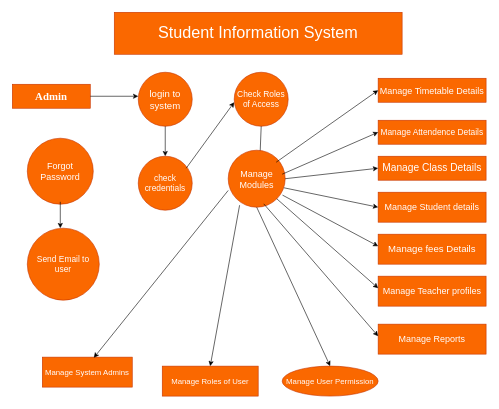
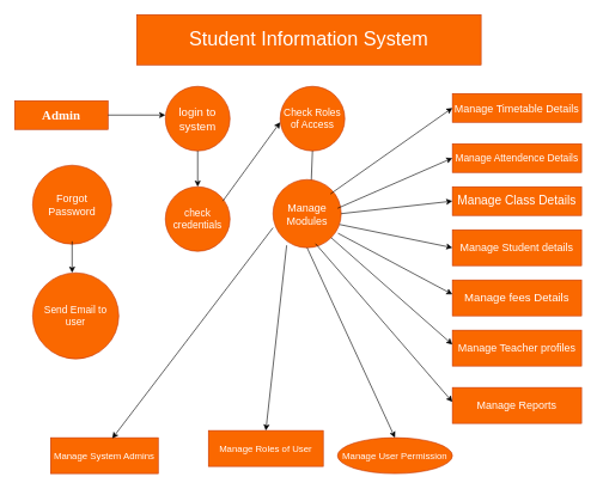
  <mxCell id="0" />
  <mxCell id="1" parent="0" />
  <mxCell id="2" value="&lt;font style=&quot;color: rgb(255, 255, 255);&quot;&gt;Student Information System&lt;/font&gt;" style="rounded=0;whiteSpace=wrap;html=1;fillColor=#fa6800;fontColor=#000000;strokeColor=#C73500;fontSize=27;" vertex="1" parent="1"><mxGeometry x="190" y="20" width="480" height="70" as="geometry" /></mxCell>
  <mxCell id="3" value="&lt;h4&gt;&lt;font style=&quot;color: rgb(255, 255, 255);&quot; face=&quot;Times New Roman&quot;&gt;&lt;span style=&quot;font-size: 18px;&quot;&gt;Admin&lt;/span&gt;&lt;/font&gt;&lt;/h4&gt;" style="rounded=0;whiteSpace=wrap;html=1;fillColor=#fa6800;fontColor=#000000;strokeColor=#C73500;" vertex="1" parent="1"><mxGeometry x="20" y="140" width="130" height="40" as="geometry" /></mxCell>
  <mxCell id="4" value="" style="endArrow=classic;html=1;rounded=0;" edge="1" parent="1"><mxGeometry width="50" height="50" relative="1" as="geometry"><mxPoint x="150" y="160" as="sourcePoint" /><mxPoint x="230" y="160" as="targetPoint" /></mxGeometry></mxCell>
  <mxCell id="5" value="&lt;font style=&quot;font-size: 16px; color: rgb(255, 255, 255);&quot;&gt;login to system&lt;/font&gt;" style="ellipse;whiteSpace=wrap;html=1;aspect=fixed;fillColor=#fa6800;fontColor=#000000;strokeColor=#C73500;" vertex="1" parent="1"><mxGeometry x="230" y="120" width="90" height="90" as="geometry" /></mxCell>
  <mxCell id="6" value="&lt;font style=&quot;font-size: 15px; color: rgb(255, 255, 255);&quot;&gt;Forgot Password&lt;/font&gt;" style="ellipse;whiteSpace=wrap;html=1;aspect=fixed;fillColor=#fa6800;fontColor=#000000;strokeColor=#C73500;" vertex="1" parent="1"><mxGeometry x="45" y="230" width="110" height="110" as="geometry" /></mxCell>
  <mxCell id="7" value="" style="endArrow=classic;html=1;rounded=0;" edge="1" parent="1"><mxGeometry width="50" height="50" relative="1" as="geometry"><mxPoint x="100" y="336" as="sourcePoint" /><mxPoint x="100" y="380" as="targetPoint" /></mxGeometry></mxCell>
  <mxCell id="8" value="&lt;font style=&quot;font-size: 14px; color: rgb(255, 255, 255);&quot;&gt;Send Email to user&lt;/font&gt;" style="ellipse;whiteSpace=wrap;html=1;aspect=fixed;fillColor=#fa6800;fontColor=#000000;strokeColor=#C73500;" vertex="1" parent="1"><mxGeometry x="45" y="380" width="120" height="120" as="geometry" /></mxCell>
  <mxCell id="9" value="" style="endArrow=classic;html=1;rounded=0;exitX=0.5;exitY=1;exitDx=0;exitDy=0;entryX=0.5;entryY=0;entryDx=0;entryDy=0;" edge="1" parent="1" source="5" target="10"><mxGeometry width="50" height="50" relative="1" as="geometry"><mxPoint x="250" y="250" as="sourcePoint" /><mxPoint x="270" y="260" as="targetPoint" /></mxGeometry></mxCell>
  <mxCell id="10" value="&lt;font style=&quot;font-size: 14px; color: rgb(255, 255, 255);&quot;&gt;check&lt;/font&gt;&lt;div&gt;&lt;font style=&quot;font-size: 14px; color: rgb(255, 255, 255);&quot;&gt;credentials&lt;/font&gt;&lt;/div&gt;" style="ellipse;whiteSpace=wrap;html=1;aspect=fixed;fillColor=#fa6800;fontColor=#000000;strokeColor=#C73500;" vertex="1" parent="1"><mxGeometry x="230" y="260" width="90" height="90" as="geometry" /></mxCell>
  <mxCell id="11" value="" style="endArrow=classic;html=1;rounded=0;" edge="1" parent="1"><mxGeometry width="50" height="50" relative="1" as="geometry"><mxPoint x="310" y="280" as="sourcePoint" /><mxPoint x="390" y="170" as="targetPoint" /></mxGeometry></mxCell>
  <mxCell id="12" value="&lt;font style=&quot;font-size: 14px; color: rgb(255, 255, 255);&quot;&gt;Check Roles of Access&lt;/font&gt;" style="ellipse;whiteSpace=wrap;html=1;aspect=fixed;fillColor=#fa6800;fontColor=#000000;strokeColor=#C73500;" vertex="1" parent="1"><mxGeometry x="390" y="120" width="90" height="90" as="geometry" /></mxCell>
  <mxCell id="13" value="" style="endArrow=classic;html=1;rounded=0;exitX=0.5;exitY=1;exitDx=0;exitDy=0;" edge="1" parent="1" source="12"><mxGeometry width="50" height="50" relative="1" as="geometry"><mxPoint x="430" y="290" as="sourcePoint" /><mxPoint x="433" y="260" as="targetPoint" /></mxGeometry></mxCell>
  <mxCell id="14" value="&lt;font style=&quot;font-size: 15px; color: rgb(255, 255, 255);&quot;&gt;Manage Modules&lt;/font&gt;" style="ellipse;whiteSpace=wrap;html=1;aspect=fixed;fillColor=#fa6800;fontColor=#000000;strokeColor=#C73500;" vertex="1" parent="1"><mxGeometry x="380" y="250" width="95" height="95" as="geometry" /></mxCell>
  <mxCell id="15" value="&lt;font style=&quot;color: rgb(255, 255, 255); font-size: 15px;&quot;&gt;Manage Timetable Details&lt;/font&gt;" style="rounded=0;whiteSpace=wrap;html=1;fillColor=#fa6800;fontColor=#000000;strokeColor=#C73500;" vertex="1" parent="1"><mxGeometry x="630" y="130" width="180" height="40" as="geometry" /></mxCell>
  <mxCell id="16" value="&lt;font style=&quot;font-size: 14px; color: rgb(255, 255, 255);&quot;&gt;Manage Attendence Details&lt;/font&gt;" style="rounded=0;whiteSpace=wrap;html=1;fillColor=#fa6800;fontColor=#000000;strokeColor=#C73500;" vertex="1" parent="1"><mxGeometry x="630" y="200" width="180" height="40" as="geometry" /></mxCell>
  <mxCell id="17" value="&lt;font style=&quot;font-size: 17px; color: rgb(255, 255, 255);&quot;&gt;Manage Class Details&lt;/font&gt;" style="rounded=0;whiteSpace=wrap;html=1;fillColor=#fa6800;fontColor=#000000;strokeColor=#C73500;" vertex="1" parent="1"><mxGeometry x="630" y="260" width="180" height="40" as="geometry" /></mxCell>
  <mxCell id="18" value="&lt;font style=&quot;font-size: 15px; color: rgb(255, 255, 255);&quot;&gt;Manage Student details&lt;/font&gt;" style="rounded=0;whiteSpace=wrap;html=1;fillColor=#fa6800;fontColor=#000000;strokeColor=#C73500;" vertex="1" parent="1"><mxGeometry x="630" y="320" width="180" height="50" as="geometry" /></mxCell>
  <mxCell id="19" value="&lt;font style=&quot;font-size: 16px; color: rgb(255, 255, 255);&quot;&gt;Manage fees Details&lt;/font&gt;" style="rounded=0;whiteSpace=wrap;html=1;fillColor=#fa6800;fontColor=#000000;strokeColor=#C73500;" vertex="1" parent="1"><mxGeometry x="630" y="390" width="180" height="50" as="geometry" /></mxCell>
  <mxCell id="20" value="&lt;font style=&quot;font-size: 15px; color: rgb(255, 255, 255);&quot;&gt;Manage Teacher profiles&lt;/font&gt;" style="rounded=0;whiteSpace=wrap;html=1;fillColor=#fa6800;fontColor=#000000;strokeColor=#C73500;" vertex="1" parent="1"><mxGeometry x="630" y="460" width="180" height="50" as="geometry" /></mxCell>
  <mxCell id="21" value="&lt;font style=&quot;color: rgb(255, 255, 255); font-size: 15px;&quot;&gt;Manage Reports&lt;/font&gt;" style="rounded=0;whiteSpace=wrap;html=1;fillColor=#fa6800;fontColor=#000000;strokeColor=#C73500;" vertex="1" parent="1"><mxGeometry x="630" y="540" width="180" height="50" as="geometry" /></mxCell>
- <mxCell id="22" value="&lt;font style=&quot;font-size: 13px; color: rgb(255, 255, 255);&quot;&gt;Manage System Admins&lt;/font&gt;" style="rounded=0;whiteSpace=wrap;html=1;fillColor=#fa6800;fontColor=#000000;strokeColor=#C73500;" vertex="1" parent="1"><mxGeometry x="70" y="595" width="150" height="50" as="geometry" /></mxCell>
- <mxCell id="23" value="&lt;font style=&quot;font-size: 13px; color: rgb(255, 255, 255);&quot;&gt;Manage Roles of User&lt;/font&gt;" style="rounded=0;whiteSpace=wrap;html=1;fillColor=#fa6800;fontColor=#000000;strokeColor=#C73500;" vertex="1" parent="1"><mxGeometry x="270" y="610" width="160" height="50" as="geometry" /></mxCell>
+ <mxCell id="22" value="&lt;font style=&quot;font-size: 13px; color: rgb(255, 255, 255);&quot;&gt;Manage System Admins&lt;/font&gt;" style="rounded=0;whiteSpace=wrap;html=1;fillColor=#fa6800;fontColor=#000000;strokeColor=#C73500;" vertex="1" parent="1"><mxGeometry x="70" y="610" width="150" height="50" as="geometry" /></mxCell>
+ <mxCell id="23" value="&lt;font style=&quot;font-size: 13px; color: rgb(255, 255, 255);&quot;&gt;Manage Roles of User&lt;/font&gt;" style="rounded=0;whiteSpace=wrap;html=1;fillColor=#fa6800;fontColor=#000000;strokeColor=#C73500;" vertex="1" parent="1"><mxGeometry x="290" y="600" width="160" height="50" as="geometry" /></mxCell>
  <mxCell id="24" value="&lt;font style=&quot;font-size: 13px; color: rgb(255, 255, 255);&quot;&gt;Manage User Permission&lt;/font&gt;" style="ellipse;whiteSpace=wrap;html=1;fillColor=#fa6800;fontColor=#000000;strokeColor=#C73500;" vertex="1" parent="1"><mxGeometry x="470" y="610" width="160" height="50" as="geometry" /></mxCell>
  <mxCell id="25" value="" style="endArrow=classic;html=1;rounded=0;entryX=0;entryY=0.5;entryDx=0;entryDy=0;" edge="1" parent="1" target="15"><mxGeometry width="50" height="50" relative="1" as="geometry"><mxPoint x="460" y="270" as="sourcePoint" /><mxPoint x="510" y="220" as="targetPoint" /></mxGeometry></mxCell>
  <mxCell id="26" value="" style="endArrow=classic;html=1;rounded=0;entryX=0;entryY=0.5;entryDx=0;entryDy=0;" edge="1" parent="1" target="16"><mxGeometry width="50" height="50" relative="1" as="geometry"><mxPoint x="470" y="290" as="sourcePoint" /><mxPoint x="520" y="240" as="targetPoint" /></mxGeometry></mxCell>
  <mxCell id="27" value="" style="endArrow=classic;html=1;rounded=0;entryX=0;entryY=0.5;entryDx=0;entryDy=0;exitX=1;exitY=0.5;exitDx=0;exitDy=0;" edge="1" parent="1" source="14" target="17"><mxGeometry width="50" height="50" relative="1" as="geometry"><mxPoint x="470" y="320" as="sourcePoint" /><mxPoint x="520" y="270" as="targetPoint" /></mxGeometry></mxCell>
  <mxCell id="28" value="" style="endArrow=classic;html=1;rounded=0;entryX=0;entryY=0.5;entryDx=0;entryDy=0;exitX=0.976;exitY=0.659;exitDx=0;exitDy=0;exitPerimeter=0;" edge="1" parent="1" source="14" target="18"><mxGeometry width="50" height="50" relative="1" as="geometry"><mxPoint x="410" y="390" as="sourcePoint" /><mxPoint x="460" y="340" as="targetPoint" /></mxGeometry></mxCell>
  <mxCell id="29" value="" style="endArrow=classic;html=1;rounded=0;exitX=0.953;exitY=0.788;exitDx=0;exitDy=0;exitPerimeter=0;" edge="1" parent="1" source="14"><mxGeometry width="50" height="50" relative="1" as="geometry"><mxPoint x="580" y="460" as="sourcePoint" /><mxPoint x="630" y="410" as="targetPoint" /></mxGeometry></mxCell>
  <mxCell id="30" value="" style="endArrow=classic;html=1;rounded=0;exitX=1;exitY=1;exitDx=0;exitDy=0;" edge="1" parent="1" source="14"><mxGeometry width="50" height="50" relative="1" as="geometry"><mxPoint x="580" y="530" as="sourcePoint" /><mxPoint x="630" y="480" as="targetPoint" /></mxGeometry></mxCell>
  <mxCell id="31" value="" style="endArrow=classic;html=1;rounded=0;exitX=0.624;exitY=0.941;exitDx=0;exitDy=0;exitPerimeter=0;" edge="1" parent="1" source="14"><mxGeometry width="50" height="50" relative="1" as="geometry"><mxPoint x="450" y="350" as="sourcePoint" /><mxPoint x="630" y="560" as="targetPoint" /></mxGeometry></mxCell>
  <mxCell id="32" value="" style="endArrow=classic;html=1;rounded=0;entryX=0.573;entryY=0.02;entryDx=0;entryDy=0;entryPerimeter=0;exitX=0;exitY=0.706;exitDx=0;exitDy=0;exitPerimeter=0;" edge="1" parent="1" source="14" target="22"><mxGeometry width="50" height="50" relative="1" as="geometry"><mxPoint x="120" y="600" as="sourcePoint" /><mxPoint x="170" y="550" as="targetPoint" /></mxGeometry></mxCell>
  <mxCell id="33" value="" style="endArrow=classic;html=1;rounded=0;exitX=0.2;exitY=0.965;exitDx=0;exitDy=0;exitPerimeter=0;entryX=0.5;entryY=0;entryDx=0;entryDy=0;" edge="1" parent="1" source="14" target="23"><mxGeometry width="50" height="50" relative="1" as="geometry"><mxPoint x="340" y="570" as="sourcePoint" /><mxPoint x="360" y="600" as="targetPoint" /></mxGeometry></mxCell>
  <mxCell id="34" value="" style="endArrow=classic;html=1;rounded=0;exitX=0.5;exitY=1;exitDx=0;exitDy=0;entryX=0.5;entryY=0;entryDx=0;entryDy=0;" edge="1" parent="1" source="14" target="24"><mxGeometry width="50" height="50" relative="1" as="geometry"><mxPoint x="410" y="530" as="sourcePoint" /><mxPoint x="540" y="600" as="targetPoint" /></mxGeometry></mxCell>
